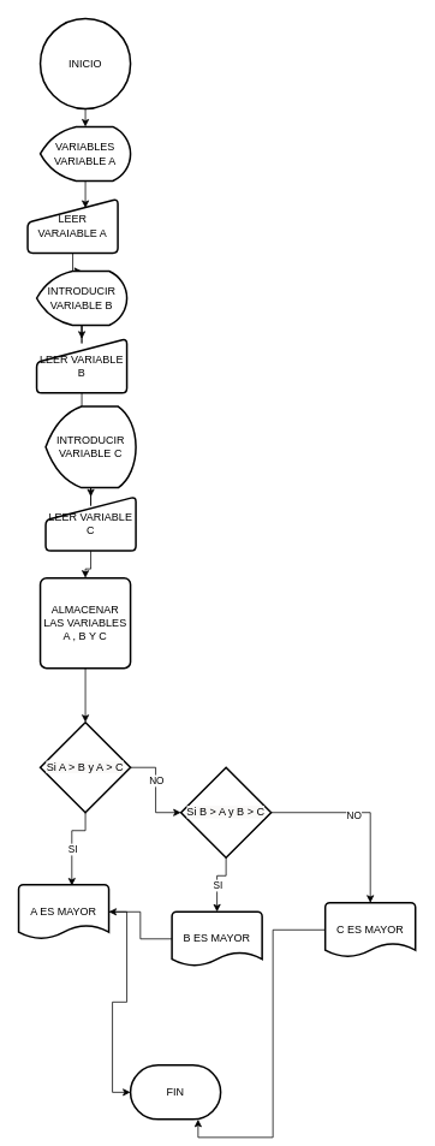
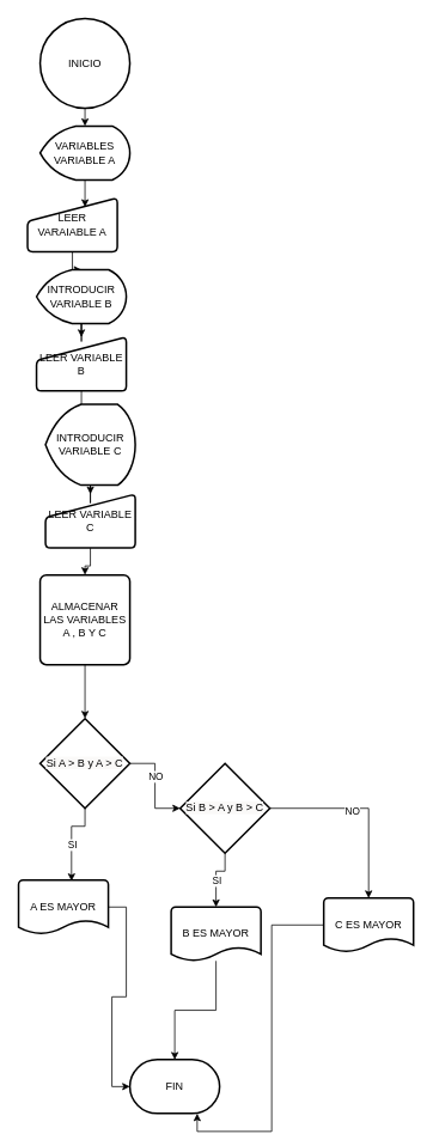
  <mxCell id="0" />
  <mxCell id="1" parent="0" />
  <mxCell id="2" style="edgeStyle=orthogonalEdgeStyle;rounded=0;orthogonalLoop=1;jettySize=auto;html=1;exitX=0.5;exitY=1;exitDx=0;exitDy=0;exitPerimeter=0;entryX=0.5;entryY=0;entryDx=0;entryDy=0;entryPerimeter=0;fontColor=#000000;" edge="1" parent="1" source="3" target="7"><mxGeometry relative="1" as="geometry" /></mxCell>
  <mxCell id="3" value="INICIO" style="strokeWidth=2;html=1;shape=mxgraph.flowchart.start_1;whiteSpace=wrap;" vertex="1" parent="1"><mxGeometry x="44" y="20" width="100" height="100" as="geometry" /></mxCell>
  <mxCell id="4" style="edgeStyle=orthogonalEdgeStyle;rounded=0;orthogonalLoop=1;jettySize=auto;html=1;exitX=0.5;exitY=1;exitDx=0;exitDy=0;entryX=0.5;entryY=0;entryDx=0;entryDy=0;entryPerimeter=0;fontColor=#000000;" edge="1" parent="1" source="5" target="22"><mxGeometry relative="1" as="geometry" /></mxCell>
  <mxCell id="5" value="ALMACENAR LAS VARIABLES A , B Y C" style="rounded=1;whiteSpace=wrap;html=1;absoluteArcSize=1;arcSize=14;strokeWidth=2;" vertex="1" parent="1"><mxGeometry x="44" y="640" width="100" height="100" as="geometry" /></mxCell>
  <mxCell id="6" style="edgeStyle=orthogonalEdgeStyle;rounded=0;orthogonalLoop=1;jettySize=auto;html=1;exitX=0.5;exitY=1;exitDx=0;exitDy=0;exitPerimeter=0;entryX=0.64;entryY=0.167;entryDx=0;entryDy=0;entryPerimeter=0;fontColor=#000000;" edge="1" parent="1" source="7" target="9"><mxGeometry relative="1" as="geometry" /></mxCell>
  <mxCell id="7" value="VARIABLES VARIABLE A" style="strokeWidth=2;html=1;shape=mxgraph.flowchart.display;whiteSpace=wrap;" vertex="1" parent="1"><mxGeometry x="44" y="140" width="100" height="60" as="geometry" /></mxCell>
  <mxCell id="8" style="edgeStyle=orthogonalEdgeStyle;rounded=0;orthogonalLoop=1;jettySize=auto;html=1;exitX=0.5;exitY=1;exitDx=0;exitDy=0;fontColor=#000000;" edge="1" parent="1" source="9" target="11"><mxGeometry relative="1" as="geometry" /></mxCell>
  <mxCell id="9" value="LEER VARAIABLE A" style="html=1;strokeWidth=2;shape=manualInput;whiteSpace=wrap;rounded=1;size=26;arcSize=11;" vertex="1" parent="1"><mxGeometry x="30" y="220" width="100" height="60" as="geometry" /></mxCell>
  <mxCell id="10" style="edgeStyle=orthogonalEdgeStyle;rounded=0;orthogonalLoop=1;jettySize=auto;html=1;exitX=0.5;exitY=1;exitDx=0;exitDy=0;exitPerimeter=0;fontColor=#000000;" edge="1" parent="1" source="11" target="13"><mxGeometry relative="1" as="geometry" /></mxCell>
  <mxCell id="11" value="INTRODUCIR VARIABLE B" style="strokeWidth=2;html=1;shape=mxgraph.flowchart.display;whiteSpace=wrap;" vertex="1" parent="1"><mxGeometry x="40" y="300" width="100" height="60" as="geometry" /></mxCell>
  <mxCell id="12" style="edgeStyle=orthogonalEdgeStyle;rounded=0;orthogonalLoop=1;jettySize=auto;html=1;exitX=0.5;exitY=1;exitDx=0;exitDy=0;fontColor=#000000;" edge="1" parent="1" source="13" target="15"><mxGeometry relative="1" as="geometry" /></mxCell>
  <mxCell id="13" value="LEER VARIABLE B" style="html=1;strokeWidth=2;shape=manualInput;whiteSpace=wrap;rounded=1;size=26;arcSize=11;" vertex="1" parent="1"><mxGeometry x="40" y="375" width="100" height="60" as="geometry" /></mxCell>
  <mxCell id="14" style="edgeStyle=orthogonalEdgeStyle;rounded=0;orthogonalLoop=1;jettySize=auto;html=1;exitX=0.5;exitY=1;exitDx=0;exitDy=0;exitPerimeter=0;fontColor=#000000;" edge="1" parent="1" source="15" target="17"><mxGeometry relative="1" as="geometry" /></mxCell>
  <mxCell id="15" value="INTRODUCIR VARIABLE C" style="strokeWidth=2;html=1;shape=mxgraph.flowchart.display;whiteSpace=wrap;" vertex="1" parent="1"><mxGeometry x="50" y="450" width="100" height="90" as="geometry" /></mxCell>
  <mxCell id="16" style="edgeStyle=orthogonalEdgeStyle;rounded=0;orthogonalLoop=1;jettySize=auto;html=1;exitX=0.5;exitY=1;exitDx=0;exitDy=0;fontColor=#000000;" edge="1" parent="1" source="17" target="5"><mxGeometry relative="1" as="geometry" /></mxCell>
  <mxCell id="17" value="LEER VARIABLE C" style="html=1;strokeWidth=2;shape=manualInput;whiteSpace=wrap;rounded=1;size=26;arcSize=11;" vertex="1" parent="1"><mxGeometry x="50" y="550" width="100" height="60" as="geometry" /></mxCell>
  <mxCell id="18" style="edgeStyle=orthogonalEdgeStyle;rounded=0;orthogonalLoop=1;jettySize=auto;html=1;exitX=0.5;exitY=1;exitDx=0;exitDy=0;exitPerimeter=0;entryX=0.59;entryY=0.017;entryDx=0;entryDy=0;entryPerimeter=0;fontColor=#000000;" edge="1" parent="1" source="22" target="24"><mxGeometry relative="1" as="geometry"><Array as="points"><mxPoint x="94" y="920" /><mxPoint x="79" y="920" /></Array></mxGeometry></mxCell>
  <mxCell id="19" value="SI" style="edgeLabel;html=1;align=center;verticalAlign=middle;resizable=0;points=[];fontColor=#000000;" vertex="1" connectable="0" parent="18"><mxGeometry x="0.146" relative="1" as="geometry"><mxPoint as="offset" /></mxGeometry></mxCell>
  <mxCell id="20" style="edgeStyle=orthogonalEdgeStyle;rounded=0;orthogonalLoop=1;jettySize=auto;html=1;exitX=1;exitY=0.5;exitDx=0;exitDy=0;exitPerimeter=0;fontColor=#000000;" edge="1" parent="1" source="22" target="29"><mxGeometry relative="1" as="geometry" /></mxCell>
  <mxCell id="21" value="NO" style="edgeLabel;html=1;align=center;verticalAlign=middle;resizable=0;points=[];fontColor=#000000;" vertex="1" connectable="0" parent="20"><mxGeometry x="-0.207" relative="1" as="geometry"><mxPoint as="offset" /></mxGeometry></mxCell>
  <mxCell id="22" value="&lt;span style=&quot;font-family: sans-serif; font-size: 12.155px; text-align: start; background-color: rgb(250, 249, 248);&quot;&gt;Si A &amp;gt; B y A &amp;gt; C &lt;/span&gt;" style="strokeWidth=2;html=1;shape=mxgraph.flowchart.decision;whiteSpace=wrap;" vertex="1" parent="1"><mxGeometry x="44" y="800" width="100" height="100" as="geometry" /></mxCell>
  <mxCell id="23" style="edgeStyle=orthogonalEdgeStyle;rounded=0;orthogonalLoop=1;jettySize=auto;html=1;entryX=0;entryY=0.5;entryDx=0;entryDy=0;entryPerimeter=0;fontColor=#000000;" edge="1" parent="1" source="24" target="34"><mxGeometry relative="1" as="geometry" /></mxCell>
  <mxCell id="24" value="A ES MAYOR" style="strokeWidth=2;html=1;shape=mxgraph.flowchart.document2;whiteSpace=wrap;size=0.25;fontColor=#000000;" vertex="1" parent="1"><mxGeometry x="20" y="980" width="100" height="60" as="geometry" /></mxCell>
  <mxCell id="25" style="edgeStyle=orthogonalEdgeStyle;rounded=0;orthogonalLoop=1;jettySize=auto;html=1;exitX=0.5;exitY=1;exitDx=0;exitDy=0;exitPerimeter=0;entryX=0.5;entryY=0;entryDx=0;entryDy=0;entryPerimeter=0;fontColor=#000000;" edge="1" parent="1" source="29" target="31"><mxGeometry relative="1" as="geometry"><Array as="points"><mxPoint x="250" y="970" /><mxPoint x="240" y="970" /></Array></mxGeometry></mxCell>
  <mxCell id="26" value="SI" style="edgeLabel;html=1;align=center;verticalAlign=middle;resizable=0;points=[];fontColor=#000000;" vertex="1" connectable="0" parent="25"><mxGeometry x="0.143" relative="1" as="geometry"><mxPoint as="offset" /></mxGeometry></mxCell>
  <mxCell id="27" style="edgeStyle=orthogonalEdgeStyle;rounded=0;orthogonalLoop=1;jettySize=auto;html=1;exitX=1;exitY=0.5;exitDx=0;exitDy=0;exitPerimeter=0;fontColor=#000000;" edge="1" parent="1" source="29" target="33"><mxGeometry relative="1" as="geometry" /></mxCell>
  <mxCell id="28" value="NO" style="edgeLabel;html=1;align=center;verticalAlign=middle;resizable=0;points=[];fontColor=#000000;" vertex="1" connectable="0" parent="27"><mxGeometry x="-0.133" y="-3" relative="1" as="geometry"><mxPoint as="offset" /></mxGeometry></mxCell>
  <mxCell id="29" value="&lt;span style=&quot;font-family: sans-serif; font-size: 12.155px; text-align: start; background-color: rgb(250, 249, 248);&quot;&gt;Si B &amp;gt; A y B &amp;gt; C&lt;/span&gt;" style="strokeWidth=2;html=1;shape=mxgraph.flowchart.decision;whiteSpace=wrap;fontColor=#000000;" vertex="1" parent="1"><mxGeometry x="200" y="850" width="100" height="100" as="geometry" /></mxCell>
- <mxCell id="30" style="edgeStyle=orthogonalEdgeStyle;rounded=0;orthogonalLoop=1;jettySize=auto;html=1;fontColor=#000000;" edge="1" parent="1" source="31" target="24"><mxGeometry relative="1" as="geometry" /></mxCell>
+ <mxCell id="30" style="edgeStyle=orthogonalEdgeStyle;rounded=0;orthogonalLoop=1;jettySize=auto;html=1;fontColor=#000000;" edge="1" parent="1" source="31" target="34"><mxGeometry relative="1" as="geometry" /></mxCell>
  <mxCell id="31" value="B ES MAYOR" style="strokeWidth=2;html=1;shape=mxgraph.flowchart.document2;whiteSpace=wrap;size=0.25;fontColor=#000000;" vertex="1" parent="1"><mxGeometry x="190" y="1010" width="100" height="60" as="geometry" /></mxCell>
  <mxCell id="32" style="edgeStyle=orthogonalEdgeStyle;rounded=0;orthogonalLoop=1;jettySize=auto;html=1;entryX=0.75;entryY=1;entryDx=0;entryDy=0;entryPerimeter=0;fontColor=#000000;" edge="1" parent="1" source="33" target="34"><mxGeometry relative="1" as="geometry" /></mxCell>
  <mxCell id="33" value="C ES MAYOR" style="strokeWidth=2;html=1;shape=mxgraph.flowchart.document2;whiteSpace=wrap;size=0.25;fontColor=#000000;" vertex="1" parent="1"><mxGeometry x="360" y="1000" width="100" height="60" as="geometry" /></mxCell>
  <mxCell id="34" value="FIN" style="strokeWidth=2;html=1;shape=mxgraph.flowchart.terminator;whiteSpace=wrap;fontColor=#000000;" vertex="1" parent="1"><mxGeometry x="144" y="1180" width="100" height="60" as="geometry" /></mxCell>
